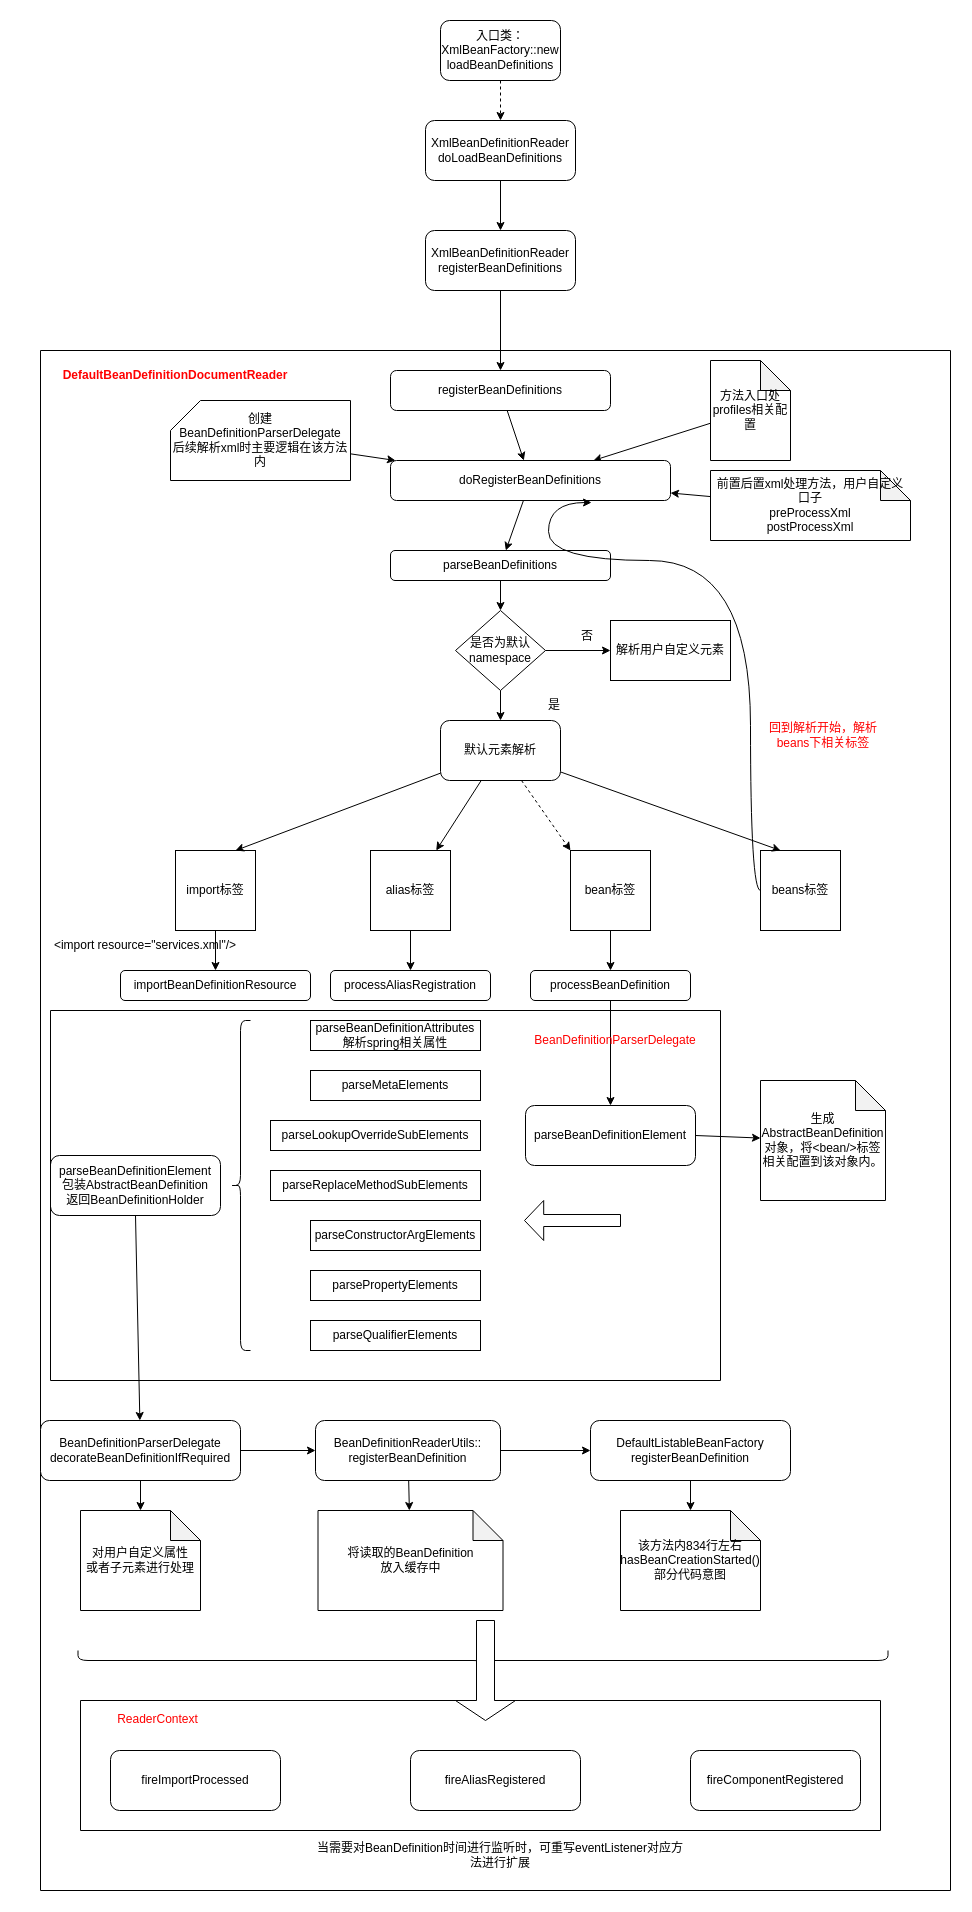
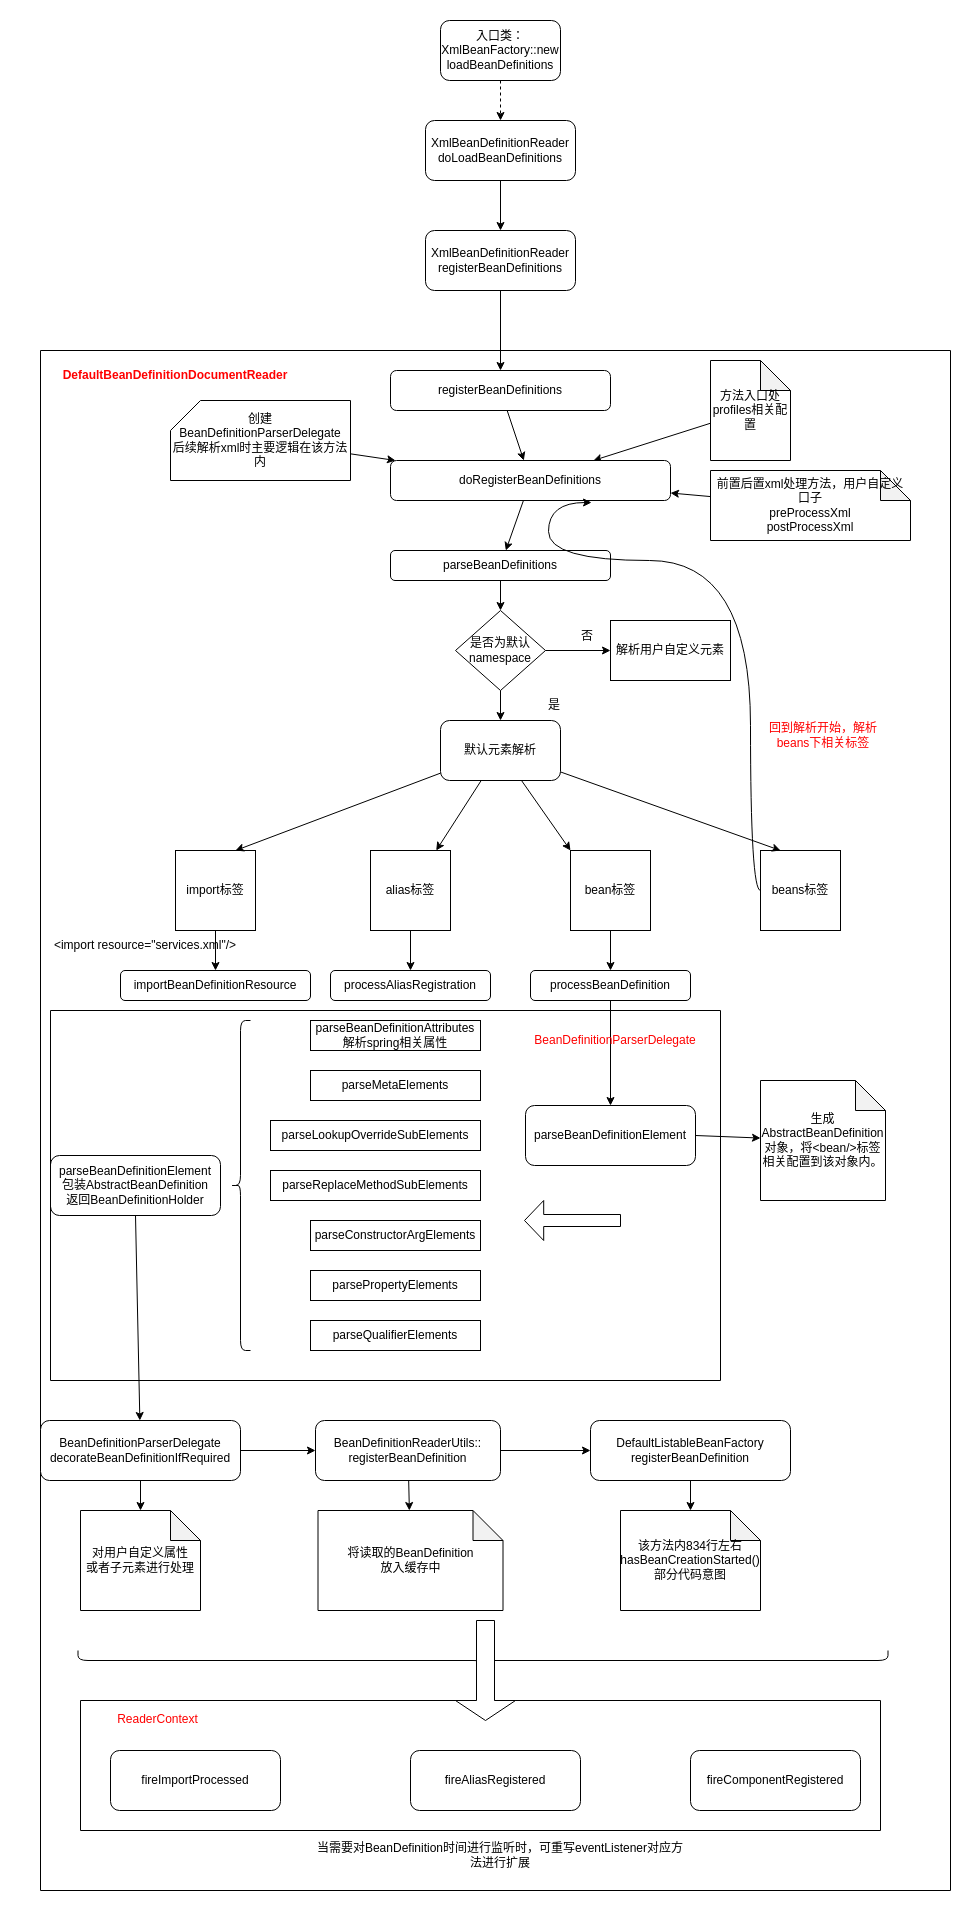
  <mxCell id="0" />
  <mxCell id="1" parent="0" />
  <mxCell id="2" value="" style="edgeStyle=none;html=1;fontColor=#000000;dashed=1;" parent="1" source="3" target="5" edge="1"><mxGeometry relative="1" as="geometry" /></mxCell>
  <mxCell id="3" value="入口类：XmlBeanFactory::new&lt;br&gt;loadBeanDefinitions" style="rounded=1;whiteSpace=wrap;html=1;" parent="1" vertex="1"><mxGeometry x="440" y="20" width="120" height="60" as="geometry" /></mxCell>
  <mxCell id="4" value="" style="edgeStyle=none;html=1;fontColor=#000000;" parent="1" source="5" target="7" edge="1"><mxGeometry relative="1" as="geometry" /></mxCell>
  <mxCell id="5" value="XmlBeanDefinitionReader&lt;br&gt;doLoadBeanDefinitions" style="rounded=1;whiteSpace=wrap;html=1;" parent="1" vertex="1"><mxGeometry x="425" y="120" width="150" height="60" as="geometry" /></mxCell>
  <mxCell id="6" style="edgeStyle=none;html=1;exitX=0.5;exitY=1;exitDx=0;exitDy=0;fontColor=#000000;" parent="1" source="7" target="47" edge="1"><mxGeometry relative="1" as="geometry" /></mxCell>
  <mxCell id="7" value="XmlBeanDefinitionReader&lt;br&gt;registerBeanDefinitions" style="rounded=1;whiteSpace=wrap;html=1;" parent="1" vertex="1"><mxGeometry x="425" y="230" width="150" height="60" as="geometry" /></mxCell>
  <mxCell id="8" value="" style="edgeStyle=none;html=1;" parent="1" source="9" target="19" edge="1"><mxGeometry relative="1" as="geometry" /></mxCell>
  <mxCell id="9" value="方法入口处profiles相关配置" style="shape=note;whiteSpace=wrap;html=1;backgroundOutline=1;darkOpacity=0.05;" parent="1" vertex="1"><mxGeometry x="710" y="360" width="80" height="100" as="geometry" /></mxCell>
  <mxCell id="10" style="edgeStyle=none;html=1;" parent="1" source="11" target="19" edge="1"><mxGeometry relative="1" as="geometry" /></mxCell>
  <mxCell id="11" value="前置后置xml处理方法，用户自定义口子&lt;br&gt;preProcessXml&lt;br&gt;postProcessXml" style="shape=note;whiteSpace=wrap;html=1;backgroundOutline=1;darkOpacity=0.05;" parent="1" vertex="1"><mxGeometry x="710" y="470" width="200" height="70" as="geometry" /></mxCell>
  <mxCell id="12" value="" style="edgeStyle=none;html=1;" parent="1" source="13" target="19" edge="1"><mxGeometry relative="1" as="geometry" /></mxCell>
  <mxCell id="13" value="创建BeanDefinitionParserDelegate&lt;br&gt;后续解析xml时主要逻辑在该方法内" style="shape=card;whiteSpace=wrap;html=1;" parent="1" vertex="1"><mxGeometry x="170" y="400" width="180" height="80" as="geometry" /></mxCell>
  <mxCell id="14" value="否" style="text;strokeColor=none;fillColor=none;align=left;verticalAlign=middle;spacingLeft=4;spacingRight=4;overflow=hidden;points=[[0,0.5],[1,0.5]];portConstraint=eastwest;rotatable=0;" parent="1" vertex="1"><mxGeometry x="575" y="620" width="80" height="30" as="geometry" /></mxCell>
  <mxCell id="15" value="是" style="text;html=1;strokeColor=none;fillColor=none;align=center;verticalAlign=middle;whiteSpace=wrap;rounded=0;" parent="1" vertex="1"><mxGeometry x="524" y="690" width="60" height="30" as="geometry" /></mxCell>
  <mxCell id="16" value="" style="swimlane;startSize=0;fontStyle=0" parent="1" vertex="1"><mxGeometry x="40" y="350" width="910" height="1540" as="geometry" /></mxCell>
  <mxCell id="17" value="DefaultBeanDefinitionDocumentReader" style="text;html=1;strokeColor=none;fillColor=none;align=center;verticalAlign=middle;whiteSpace=wrap;rounded=0;fontStyle=1;fontColor=#FF0000;" parent="16" vertex="1"><mxGeometry x="10" y="10" width="250" height="30" as="geometry" /></mxCell>
  <mxCell id="18" value="" style="edgeStyle=none;html=1;fontColor=#000000;" parent="16" source="19" target="20" edge="1"><mxGeometry relative="1" as="geometry" /></mxCell>
  <mxCell id="19" value="doRegisterBeanDefinitions" style="rounded=1;whiteSpace=wrap;html=1;" parent="16" vertex="1"><mxGeometry x="350" y="110" width="280" height="40" as="geometry" /></mxCell>
  <mxCell id="20" value="parseBeanDefinitions" style="rounded=1;whiteSpace=wrap;html=1;" parent="16" vertex="1"><mxGeometry x="350" y="200" width="220" height="30" as="geometry" /></mxCell>
  <mxCell id="21" value="importBeanDefinitionResource" style="rounded=1;whiteSpace=wrap;html=1;" parent="16" vertex="1"><mxGeometry x="80" y="620" width="190" height="30" as="geometry" /></mxCell>
  <mxCell id="22" value="processAliasRegistration" style="rounded=1;whiteSpace=wrap;html=1;" parent="16" vertex="1"><mxGeometry x="290" y="620" width="160" height="30" as="geometry" /></mxCell>
  <mxCell id="23" value="&amp;lt;import resource=&quot;services.xml&quot;/&amp;gt;" style="text;html=1;strokeColor=none;fillColor=none;align=center;verticalAlign=middle;whiteSpace=wrap;rounded=0;" parent="16" vertex="1"><mxGeometry x="-20" y="580" width="250" height="30" as="geometry" /></mxCell>
  <mxCell id="24" value="import标签" style="whiteSpace=wrap;html=1;aspect=fixed;" parent="16" vertex="1"><mxGeometry x="135" y="500" width="80" height="80" as="geometry" /></mxCell>
  <mxCell id="25" style="edgeStyle=none;html=1;exitX=0.5;exitY=1;exitDx=0;exitDy=0;entryX=0.5;entryY=0;entryDx=0;entryDy=0;" parent="16" source="24" target="21" edge="1"><mxGeometry relative="1" as="geometry" /></mxCell>
  <mxCell id="26" style="edgeStyle=none;html=1;exitX=0.5;exitY=1;exitDx=0;exitDy=0;fontColor=#000000;" parent="16" source="27" target="22" edge="1"><mxGeometry relative="1" as="geometry" /></mxCell>
  <mxCell id="27" value="alias标签" style="whiteSpace=wrap;html=1;aspect=fixed;" parent="16" vertex="1"><mxGeometry x="330" y="500" width="80" height="80" as="geometry" /></mxCell>
  <mxCell id="28" style="edgeStyle=none;html=1;exitX=0.5;exitY=1;exitDx=0;exitDy=0;entryX=0.5;entryY=0;entryDx=0;entryDy=0;fontColor=#000000;" parent="16" source="29" target="54" edge="1"><mxGeometry relative="1" as="geometry" /></mxCell>
  <mxCell id="29" value="processBeanDefinition" style="rounded=1;whiteSpace=wrap;html=1;" parent="16" vertex="1"><mxGeometry x="490" y="620" width="160" height="30" as="geometry" /></mxCell>
  <mxCell id="30" style="edgeStyle=orthogonalEdgeStyle;html=1;entryX=0.718;entryY=1.05;entryDx=0;entryDy=0;entryPerimeter=0;fontColor=#FF0000;curved=1;" parent="16" source="31" target="19" edge="1"><mxGeometry relative="1" as="geometry"><Array as="points"><mxPoint x="710" y="540" /><mxPoint x="710" y="210" /><mxPoint x="508" y="210" /></Array></mxGeometry></mxCell>
  <mxCell id="31" value="beans标签" style="whiteSpace=wrap;html=1;aspect=fixed;" parent="16" vertex="1"><mxGeometry x="720" y="500" width="80" height="80" as="geometry" /></mxCell>
  <mxCell id="32" value="" style="edgeStyle=none;html=1;fontColor=#FF0000;" parent="16" source="33" target="29" edge="1"><mxGeometry relative="1" as="geometry" /></mxCell>
  <mxCell id="33" value="bean标签" style="whiteSpace=wrap;html=1;aspect=fixed;" parent="16" vertex="1"><mxGeometry x="530" y="500" width="80" height="80" as="geometry" /></mxCell>
  <mxCell id="34" value="回到解析开始，解析&lt;br&gt;beans下相关标签" style="text;html=1;strokeColor=none;fillColor=none;align=center;verticalAlign=middle;whiteSpace=wrap;rounded=0;fontColor=#FF0000;" parent="16" vertex="1"><mxGeometry x="717.5" y="370" width="130" height="30" as="geometry" /></mxCell>
  <mxCell id="35" value="生成AbstractBeanDefinition对象，将&amp;lt;bean/&amp;gt;标签相关配置到该对象内。" style="shape=note;whiteSpace=wrap;html=1;backgroundOutline=1;darkOpacity=0.05;fontColor=#000000;" parent="16" vertex="1"><mxGeometry x="720" y="730" width="125" height="120" as="geometry" /></mxCell>
  <mxCell id="36" value="parseBeanDefinitionAttributes&lt;br&gt;解析spring相关属性" style="rounded=0;whiteSpace=wrap;html=1;fontColor=#000000;" parent="16" vertex="1"><mxGeometry x="270" y="670" width="170" height="30" as="geometry" /></mxCell>
  <mxCell id="37" value="parseLookupOverrideSubElements" style="rounded=0;whiteSpace=wrap;html=1;fontColor=#000000;" parent="16" vertex="1"><mxGeometry x="230" y="770" width="210" height="30" as="geometry" /></mxCell>
  <mxCell id="38" value="parseMetaElements" style="rounded=0;whiteSpace=wrap;html=1;fontColor=#000000;" parent="16" vertex="1"><mxGeometry x="270" y="720" width="170" height="30" as="geometry" /></mxCell>
  <mxCell id="39" value="parseReplaceMethodSubElements" style="rounded=0;whiteSpace=wrap;html=1;fontColor=#000000;" parent="16" vertex="1"><mxGeometry x="230" y="820" width="210" height="30" as="geometry" /></mxCell>
  <mxCell id="40" value="parseConstructorArgElements" style="rounded=0;whiteSpace=wrap;html=1;fontColor=#000000;" parent="16" vertex="1"><mxGeometry x="270" y="870" width="170" height="30" as="geometry" /></mxCell>
  <mxCell id="41" value="parsePropertyElements" style="rounded=0;whiteSpace=wrap;html=1;fontColor=#000000;" parent="16" vertex="1"><mxGeometry x="270" y="920" width="170" height="30" as="geometry" /></mxCell>
  <mxCell id="42" value="parseQualifierElements" style="rounded=0;whiteSpace=wrap;html=1;fontColor=#000000;" parent="16" vertex="1"><mxGeometry x="270" y="970" width="170" height="30" as="geometry" /></mxCell>
  <mxCell id="43" value="" style="shape=curlyBracket;whiteSpace=wrap;html=1;rounded=1;fontColor=#000000;" parent="16" vertex="1"><mxGeometry x="190" y="670" width="20" height="330" as="geometry" /></mxCell>
  <mxCell id="44" style="edgeStyle=none;html=1;exitX=0.5;exitY=1;exitDx=0;exitDy=0;fontColor=#000000;" parent="16" source="45" target="50" edge="1"><mxGeometry relative="1" as="geometry" /></mxCell>
  <mxCell id="45" value="parseBeanDefinitionElement&lt;br&gt;包装AbstractBeanDefinition&lt;br&gt;返回BeanDefinitionHolder" style="rounded=1;whiteSpace=wrap;html=1;fontColor=#000000;" parent="16" vertex="1"><mxGeometry x="10" y="805" width="170" height="60" as="geometry" /></mxCell>
  <mxCell id="46" value="" style="edgeStyle=none;html=1;fontColor=#000000;" parent="16" source="47" target="19" edge="1"><mxGeometry relative="1" as="geometry" /></mxCell>
  <mxCell id="47" value="registerBeanDefinitions" style="rounded=1;whiteSpace=wrap;html=1;" parent="16" vertex="1"><mxGeometry x="350" y="20" width="220" height="40" as="geometry" /></mxCell>
  <mxCell id="48" value="" style="edgeStyle=none;html=1;fontColor=#000000;" parent="16" source="50" target="58" edge="1"><mxGeometry relative="1" as="geometry" /></mxCell>
  <mxCell id="49" value="" style="edgeStyle=none;html=1;fontColor=#000000;" parent="16" source="50" target="51" edge="1"><mxGeometry relative="1" as="geometry" /></mxCell>
  <mxCell id="50" value="BeanDefinitionParserDelegate&lt;br&gt;decorateBeanDefinitionIfRequired" style="rounded=1;whiteSpace=wrap;html=1;fontColor=#000000;" parent="16" vertex="1"><mxGeometry y="1070" width="200" height="60" as="geometry" /></mxCell>
  <mxCell id="51" value="&lt;font color=&quot;#000000&quot;&gt;对用户自定义属性&lt;br&gt;或者子元素进行处理&lt;/font&gt;" style="shape=note;whiteSpace=wrap;html=1;backgroundOutline=1;darkOpacity=0.05;fontColor=#FF0000;" parent="16" vertex="1"><mxGeometry x="40" y="1160" width="120" height="100" as="geometry" /></mxCell>
  <mxCell id="52" value="" style="swimlane;startSize=0;fontColor=#FF0000;" parent="16" vertex="1"><mxGeometry x="10" y="660" width="670" height="370" as="geometry" /></mxCell>
  <mxCell id="53" value="BeanDefinitionParserDelegate" style="text;html=1;strokeColor=none;fillColor=none;align=center;verticalAlign=middle;whiteSpace=wrap;rounded=0;fontColor=#FF0000;" parent="52" vertex="1"><mxGeometry x="480" y="15" width="170" height="30" as="geometry" /></mxCell>
  <mxCell id="54" value="&lt;font color=&quot;#000000&quot;&gt;parseBeanDefinitionElement&lt;/font&gt;" style="rounded=1;whiteSpace=wrap;html=1;fontColor=#FF0000;" parent="52" vertex="1"><mxGeometry x="475" y="95" width="170" height="60" as="geometry" /></mxCell>
  <mxCell id="55" value="" style="shape=singleArrow;direction=west;whiteSpace=wrap;html=1;fontColor=#000000;" parent="52" vertex="1"><mxGeometry x="474" y="190" width="96" height="40" as="geometry" /></mxCell>
  <mxCell id="56" value="" style="edgeStyle=none;html=1;fontColor=#000000;" parent="16" source="58" target="61" edge="1"><mxGeometry relative="1" as="geometry" /></mxCell>
  <mxCell id="57" value="" style="edgeStyle=none;html=1;fontColor=#000000;" parent="16" source="58" target="59" edge="1"><mxGeometry relative="1" as="geometry" /></mxCell>
  <mxCell id="58" value="BeanDefinitionReaderUtils::&lt;br&gt;registerBeanDefinition" style="rounded=1;whiteSpace=wrap;html=1;fontColor=#000000;" parent="16" vertex="1"><mxGeometry x="275" y="1070" width="185" height="60" as="geometry" /></mxCell>
  <mxCell id="59" value="将读取的BeanDefinition&lt;br&gt;放入缓存中" style="shape=note;whiteSpace=wrap;html=1;backgroundOutline=1;darkOpacity=0.05;fontColor=#000000;" parent="16" vertex="1"><mxGeometry x="277.5" y="1160" width="185" height="100" as="geometry" /></mxCell>
  <mxCell id="60" value="" style="edgeStyle=none;html=1;fontColor=#000000;" parent="16" source="61" target="62" edge="1"><mxGeometry relative="1" as="geometry" /></mxCell>
  <mxCell id="61" value="DefaultListableBeanFactory&lt;br&gt;registerBeanDefinition&lt;br&gt;" style="rounded=1;whiteSpace=wrap;html=1;fontColor=#000000;" parent="16" vertex="1"><mxGeometry x="550" y="1070" width="200" height="60" as="geometry" /></mxCell>
  <mxCell id="62" value="该方法内834行左右&lt;br&gt;hasBeanCreationStarted()&lt;br&gt;部分代码意图" style="shape=note;whiteSpace=wrap;html=1;backgroundOutline=1;darkOpacity=0.05;fontColor=#000000;" parent="16" vertex="1"><mxGeometry x="580" y="1160" width="140" height="100" as="geometry" /></mxCell>
  <mxCell id="63" value="是否为默认namespace" style="rhombus;whiteSpace=wrap;html=1;" parent="16" vertex="1"><mxGeometry x="415" y="260" width="90" height="80" as="geometry" /></mxCell>
  <mxCell id="64" value="" style="edgeStyle=none;html=1;" parent="16" source="20" target="63" edge="1"><mxGeometry relative="1" as="geometry" /></mxCell>
  <mxCell id="65" value="默认元素解析" style="rounded=1;whiteSpace=wrap;html=1;" parent="16" vertex="1"><mxGeometry x="400" y="370" width="120" height="60" as="geometry" /></mxCell>
  <mxCell id="66" value="" style="edgeStyle=none;html=1;" parent="16" source="63" target="65" edge="1"><mxGeometry relative="1" as="geometry" /></mxCell>
  <mxCell id="67" style="edgeStyle=none;html=1;entryX=0.75;entryY=0;entryDx=0;entryDy=0;" parent="16" source="65" target="24" edge="1"><mxGeometry relative="1" as="geometry" /></mxCell>
  <mxCell id="68" style="html=1;fontColor=#FF0000;" parent="16" source="65" target="27" edge="1"><mxGeometry relative="1" as="geometry" /></mxCell>
- <mxCell id="69" style="edgeStyle=none;html=1;entryX=0;entryY=0;entryDx=0;entryDy=0;fontColor=#FF0000;dashed=1;" parent="16" source="65" target="33" edge="1"><mxGeometry relative="1" as="geometry" /></mxCell>
+ <mxCell id="69" style="edgeStyle=none;html=1;entryX=0;entryY=0;entryDx=0;entryDy=0;fontColor=#FF0000;" parent="16" source="65" target="33" edge="1"><mxGeometry relative="1" as="geometry" /></mxCell>
  <mxCell id="70" style="edgeStyle=none;html=1;entryX=0.25;entryY=0;entryDx=0;entryDy=0;fontColor=#FF0000;" parent="16" source="65" target="31" edge="1"><mxGeometry relative="1" as="geometry" /></mxCell>
  <mxCell id="71" value="解析用户自定义元素" style="whiteSpace=wrap;html=1;" parent="16" vertex="1"><mxGeometry x="570" y="270" width="120" height="60" as="geometry" /></mxCell>
  <mxCell id="72" value="" style="edgeStyle=none;html=1;" parent="16" source="63" target="71" edge="1"><mxGeometry relative="1" as="geometry" /></mxCell>
  <mxCell id="73" style="edgeStyle=none;html=1;exitX=1;exitY=0.5;exitDx=0;exitDy=0;fontColor=#000000;" parent="16" source="54" target="35" edge="1"><mxGeometry relative="1" as="geometry" /></mxCell>
  <mxCell id="74" value="" style="shape=curlyBracket;whiteSpace=wrap;html=1;rounded=1;flipH=1;fontColor=#000000;direction=north;" parent="16" vertex="1"><mxGeometry x="37.5" y="1300" width="810" height="20" as="geometry" /></mxCell>
  <mxCell id="75" value="" style="swimlane;startSize=0;fontColor=#000000;" parent="16" vertex="1"><mxGeometry x="40" y="1350" width="800" height="130" as="geometry" /></mxCell>
  <mxCell id="76" value="&lt;font color=&quot;#ff0000&quot;&gt;ReaderContext&lt;/font&gt;" style="text;html=1;strokeColor=none;fillColor=none;align=center;verticalAlign=middle;whiteSpace=wrap;rounded=0;fontColor=#000000;" parent="75" vertex="1"><mxGeometry x="25" y="4" width="105" height="30" as="geometry" /></mxCell>
  <mxCell id="77" value="fireImportProcessed" style="rounded=1;whiteSpace=wrap;html=1;fontColor=#000000;" parent="75" vertex="1"><mxGeometry x="30" y="50" width="170" height="60" as="geometry" /></mxCell>
  <mxCell id="78" value="fireAliasRegistered" style="rounded=1;whiteSpace=wrap;html=1;fontColor=#000000;" parent="75" vertex="1"><mxGeometry x="330" y="50" width="170" height="60" as="geometry" /></mxCell>
  <mxCell id="79" value="fireComponentRegistered" style="rounded=1;whiteSpace=wrap;html=1;fontColor=#000000;" parent="75" vertex="1"><mxGeometry x="610" y="50" width="170" height="60" as="geometry" /></mxCell>
  <mxCell id="80" value="" style="shape=singleArrow;direction=south;whiteSpace=wrap;html=1;fontColor=#FF0000;" parent="16" vertex="1"><mxGeometry x="415" y="1270" width="60" height="100" as="geometry" /></mxCell>
  <mxCell id="81" value="&lt;font color=&quot;#000000&quot;&gt;当需要对BeanDefinition时间进行监听时，可重写eventListener对应方法进行扩展&lt;/font&gt;" style="text;html=1;strokeColor=none;fillColor=none;align=center;verticalAlign=middle;whiteSpace=wrap;rounded=0;fontColor=#FF0000;" parent="16" vertex="1"><mxGeometry x="270" y="1490" width="380" height="30" as="geometry" /></mxCell>
